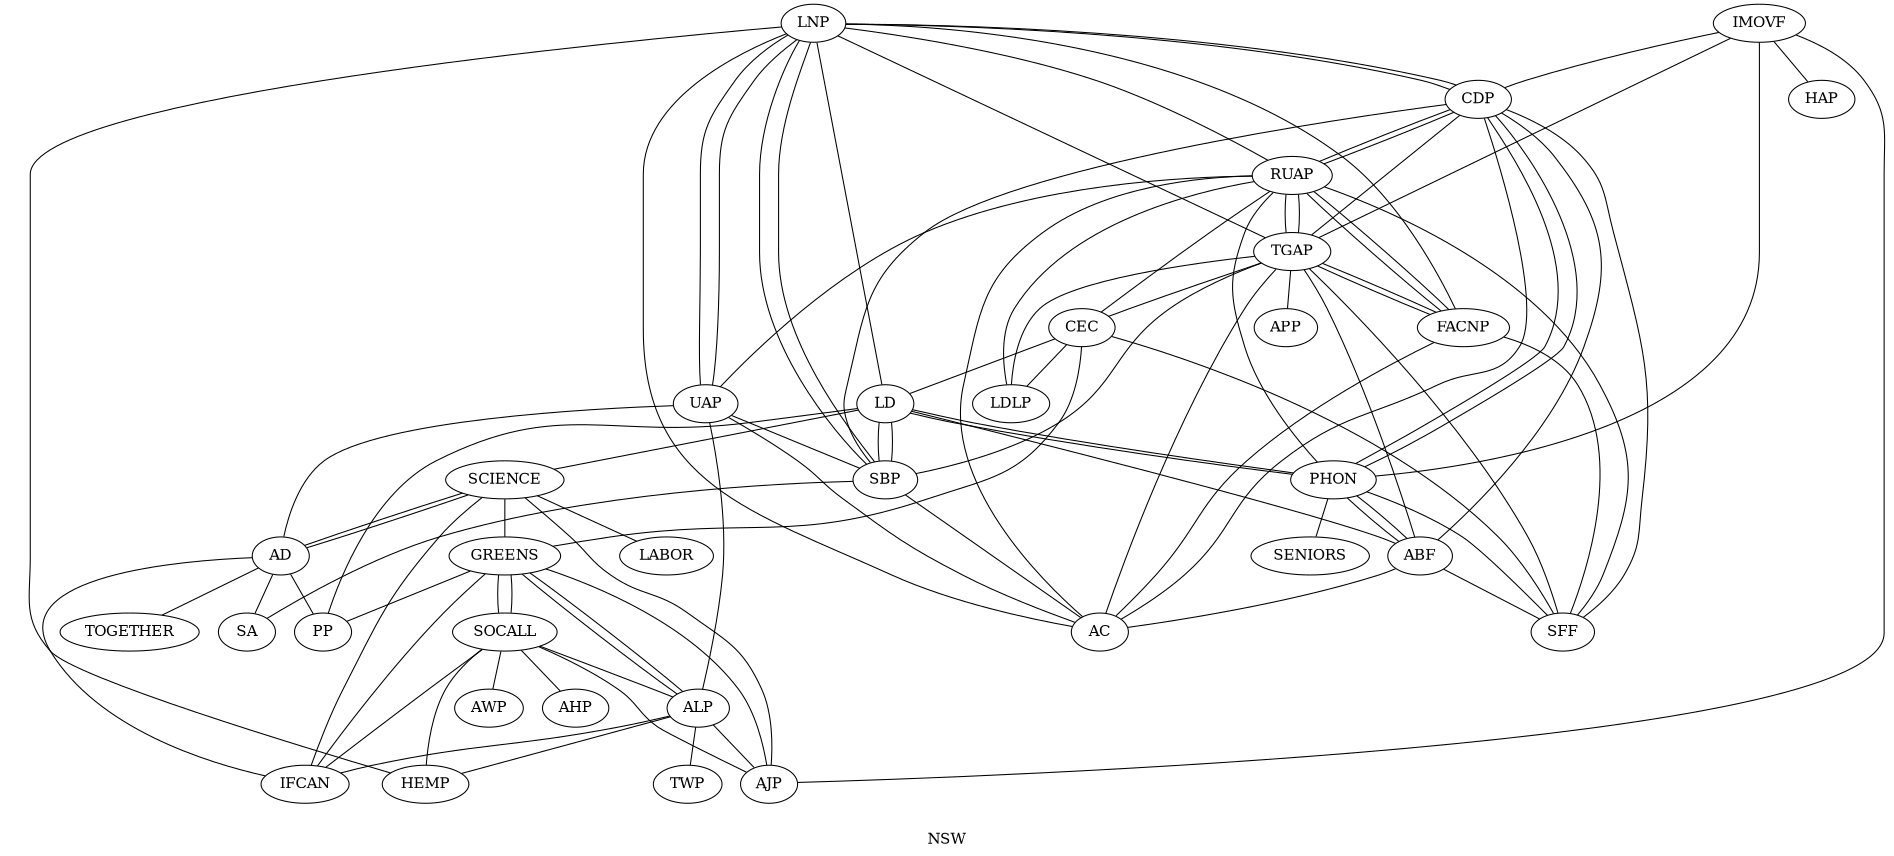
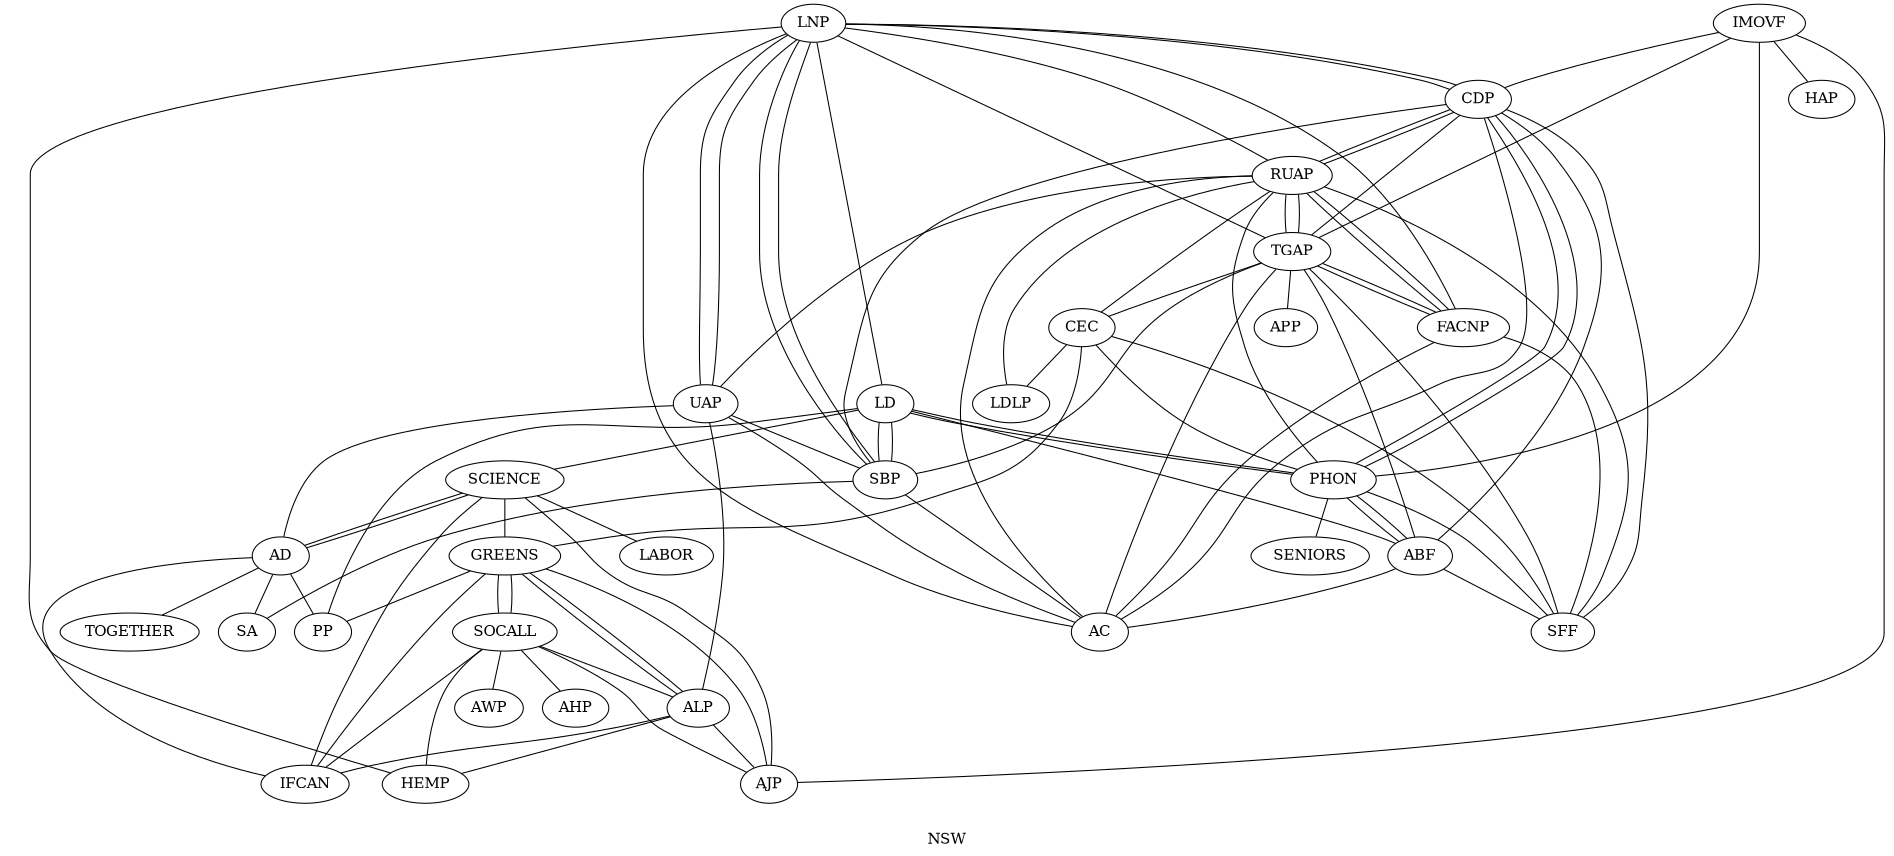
  graph {
    label=NSW
    GREENS
    IFCAN
    SOCALL
    AJP
    PP
    ALP
    HEMP
    AWP
    AHP
-   TWP
    RUAP
    LNP
    CDP
    AC
    FACNP
    LDLP
    UAP
    PHON
    TGAP
    SFF
    LD
    SBP
    AD
    ABF
    SENIORS
    CEC
    APP
    SCIENCE
    SA
    TOGETHER
    LABOR
    IMOVF
    HAP
    GREENS -- IFCAN
    GREENS -- SOCALL
    GREENS -- AJP
    GREENS -- PP
    GREENS -- ALP
    SOCALL -- GREENS
    SOCALL -- IFCAN
    SOCALL -- AJP
    SOCALL -- ALP
    SOCALL -- HEMP
    SOCALL -- AWP
    SOCALL -- AHP
    ALP -- GREENS
    ALP -- IFCAN
    ALP -- AJP
    ALP -- HEMP
-   ALP -- TWP
    RUAP -- LNP
    RUAP -- CDP
    RUAP -- AC
    RUAP -- FACNP
    RUAP -- LDLP
    RUAP -- UAP
    RUAP -- PHON
    RUAP -- TGAP
    RUAP -- SFF
    LNP -- HEMP
    LNP -- CDP
    LNP -- AC
    LNP -- UAP
    LNP -- LD
    LNP -- SBP
    CDP -- RUAP
    CDP -- LNP
    CDP -- AC
    CDP -- PHON
    CDP -- SFF
    FACNP -- RUAP
    FACNP -- LNP
    FACNP -- AC
    FACNP -- TGAP
    FACNP -- SFF
    UAP -- ALP
    UAP -- LNP
    UAP -- AC
    UAP -- SBP
    UAP -- AD
    PHON -- CDP
    PHON -- SFF
    PHON -- LD
    PHON -- ABF
    PHON -- SENIORS
    TGAP -- RUAP
    TGAP -- LNP
    TGAP -- CDP
    TGAP -- AC
    TGAP -- FACNP
-   TGAP -- LDLP
    TGAP -- SFF
    TGAP -- SBP
    TGAP -- ABF
    TGAP -- CEC
    TGAP -- APP
    LD -- PP
    LD -- PHON
    LD -- SBP
    LD -- SCIENCE
    SBP -- LNP
    SBP -- CDP
    SBP -- AC
    SBP -- LD
    SBP -- SA
    AD -- IFCAN
    AD -- PP
    AD -- SCIENCE
    AD -- SA
    AD -- TOGETHER
    ABF -- CDP
    ABF -- AC
    ABF -- PHON
    ABF -- SFF
    ABF -- LD
    CEC -- GREENS
    CEC -- RUAP
    CEC -- LDLP
-   CEC -- LD
+   CEC -- PHON
    CEC -- SFF
    SCIENCE -- GREENS
    SCIENCE -- IFCAN
    SCIENCE -- AJP
    SCIENCE -- AD
    SCIENCE -- LABOR
    IMOVF -- AJP
    IMOVF -- CDP
    IMOVF -- PHON
    IMOVF -- TGAP
    IMOVF -- HAP
  }
